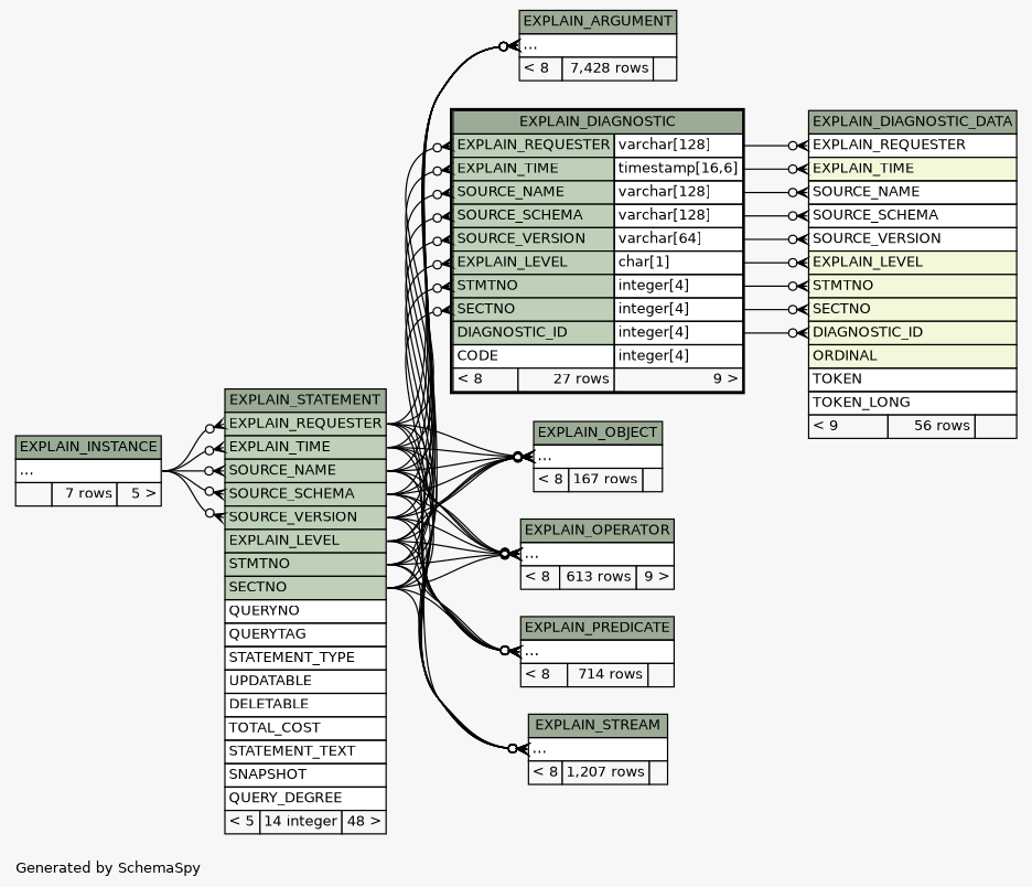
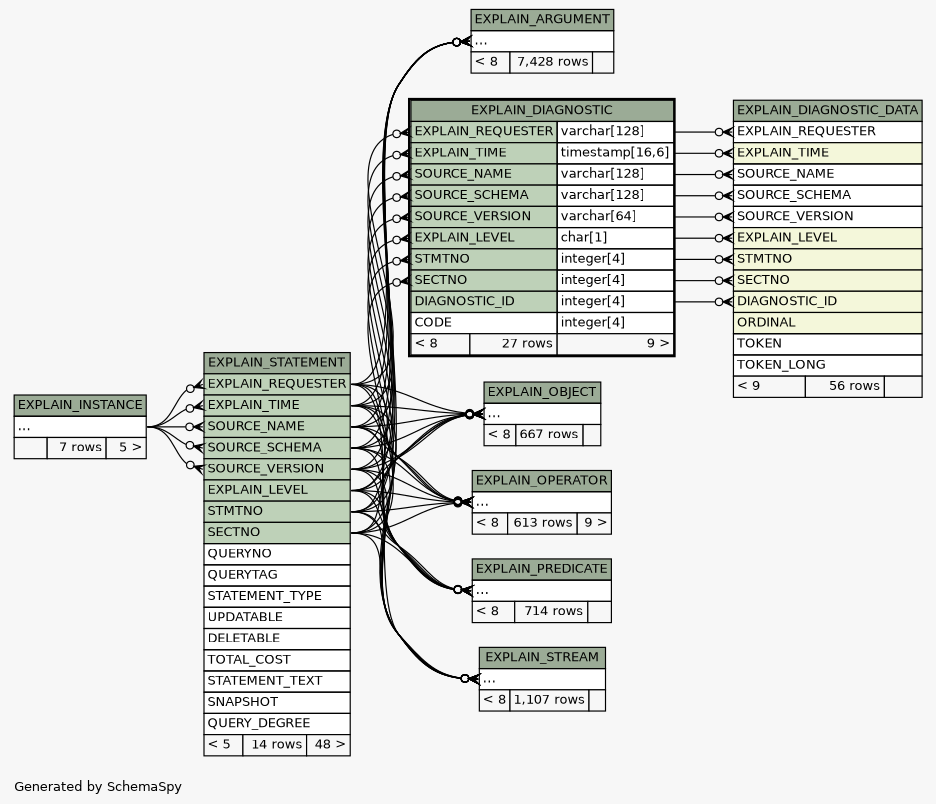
  digraph {
    bgcolor="#f7f7f7"
    fontname=Helvetica
    fontsize=11
    label="\nGenerated by SchemaSpy"
    labeljust=l
    nodesep=0.18
    rankdir=RL
    ranksep=0.46
    node [fontname=Helvetica fontsize=11 shape=plaintext]
    edge [arrowhead=none arrowsize=0.8 arrowtail=crowodot dir=back headport="EXPLAIN_LEVEL:e" tailport="elipses:w"]
    n1 [label=<     <TABLE BORDER="0" CELLBORDER="1" CELLSPACING="0" BGCOLOR="#ffffff">       <TR><TD COLSPAN="3" BGCOLOR="#9bab96" ALIGN="CENTER">EXPLAIN_ARGUMENT</TD></TR>       <TR><TD PORT="elipses" COLSPAN="3" ALIGN="LEFT">...</TD></TR>       <TR><TD ALIGN="LEFT" BGCOLOR="#f7f7f7">&lt; 8</TD><TD ALIGN="RIGHT" BGCOLOR="#f7f7f7">7,428 rows</TD><TD ALIGN="RIGHT" BGCOLOR="#f7f7f7">  </TD></TR>     </TABLE>>]
-   n2 [label=<     <TABLE BORDER="0" CELLBORDER="1" CELLSPACING="0" BGCOLOR="#ffffff">       <TR><TD COLSPAN="3" BGCOLOR="#9bab96" ALIGN="CENTER">EXPLAIN_STATEMENT</TD></TR>       <TR><TD PORT="EXPLAIN_REQUESTER" COLSPAN="3" BGCOLOR="#bed1b8" ALIGN="LEFT">EXPLAIN_REQUESTER</TD></TR>       <TR><TD PORT="EXPLAIN_TIME" COLSPAN="3" BGCOLOR="#bed1b8" ALIGN="LEFT">EXPLAIN_TIME</TD></TR>       <TR><TD PORT="SOURCE_NAME" COLSPAN="3" BGCOLOR="#bed1b8" ALIGN="LEFT">SOURCE_NAME</TD></TR>       <TR><TD PORT="SOURCE_SCHEMA" COLSPAN="3" BGCOLOR="#bed1b8" ALIGN="LEFT">SOURCE_SCHEMA</TD></TR>       <TR><TD PORT="SOURCE_VERSION" COLSPAN="3" BGCOLOR="#bed1b8" ALIGN="LEFT">SOURCE_VERSION</TD></TR>       <TR><TD PORT="EXPLAIN_LEVEL" COLSPAN="3" BGCOLOR="#bed1b8" ALIGN="LEFT">EXPLAIN_LEVEL</TD></TR>       <TR><TD PORT="STMTNO" COLSPAN="3" BGCOLOR="#bed1b8" ALIGN="LEFT">STMTNO</TD></TR>       <TR><TD PORT="SECTNO" COLSPAN="3" BGCOLOR="#bed1b8" ALIGN="LEFT">SECTNO</TD></TR>       <TR><TD PORT="QUERYNO" COLSPAN="3" ALIGN="LEFT">QUERYNO</TD></TR>       <TR><TD PORT="QUERYTAG" COLSPAN="3" ALIGN="LEFT">QUERYTAG</TD></TR>       <TR><TD PORT="STATEMENT_TYPE" COLSPAN="3" ALIGN="LEFT">STATEMENT_TYPE</TD></TR>       <TR><TD PORT="UPDATABLE" COLSPAN="3" ALIGN="LEFT">UPDATABLE</TD></TR>       <TR><TD PORT="DELETABLE" COLSPAN="3" ALIGN="LEFT">DELETABLE</TD></TR>       <TR><TD PORT="TOTAL_COST" COLSPAN="3" ALIGN="LEFT">TOTAL_COST</TD></TR>       <TR><TD PORT="STATEMENT_TEXT" COLSPAN="3" ALIGN="LEFT">STATEMENT_TEXT</TD></TR>       <TR><TD PORT="SNAPSHOT" COLSPAN="3" ALIGN="LEFT">SNAPSHOT</TD></TR>       <TR><TD PORT="QUERY_DEGREE" COLSPAN="3" ALIGN="LEFT">QUERY_DEGREE</TD></TR>       <TR><TD ALIGN="LEFT" BGCOLOR="#f7f7f7">&lt; 5</TD><TD ALIGN="RIGHT" BGCOLOR="#f7f7f7">14 integer</TD><TD ALIGN="RIGHT" BGCOLOR="#f7f7f7">48 &gt;</TD></TR>     </TABLE>>]
+   n2 [label=<     <TABLE BORDER="0" CELLBORDER="1" CELLSPACING="0" BGCOLOR="#ffffff">       <TR><TD COLSPAN="3" BGCOLOR="#9bab96" ALIGN="CENTER">EXPLAIN_STATEMENT</TD></TR>       <TR><TD PORT="EXPLAIN_REQUESTER" COLSPAN="3" BGCOLOR="#bed1b8" ALIGN="LEFT">EXPLAIN_REQUESTER</TD></TR>       <TR><TD PORT="EXPLAIN_TIME" COLSPAN="3" BGCOLOR="#bed1b8" ALIGN="LEFT">EXPLAIN_TIME</TD></TR>       <TR><TD PORT="SOURCE_NAME" COLSPAN="3" BGCOLOR="#bed1b8" ALIGN="LEFT">SOURCE_NAME</TD></TR>       <TR><TD PORT="SOURCE_SCHEMA" COLSPAN="3" BGCOLOR="#bed1b8" ALIGN="LEFT">SOURCE_SCHEMA</TD></TR>       <TR><TD PORT="SOURCE_VERSION" COLSPAN="3" BGCOLOR="#bed1b8" ALIGN="LEFT">SOURCE_VERSION</TD></TR>       <TR><TD PORT="EXPLAIN_LEVEL" COLSPAN="3" BGCOLOR="#bed1b8" ALIGN="LEFT">EXPLAIN_LEVEL</TD></TR>       <TR><TD PORT="STMTNO" COLSPAN="3" BGCOLOR="#bed1b8" ALIGN="LEFT">STMTNO</TD></TR>       <TR><TD PORT="SECTNO" COLSPAN="3" BGCOLOR="#bed1b8" ALIGN="LEFT">SECTNO</TD></TR>       <TR><TD PORT="QUERYNO" COLSPAN="3" ALIGN="LEFT">QUERYNO</TD></TR>       <TR><TD PORT="QUERYTAG" COLSPAN="3" ALIGN="LEFT">QUERYTAG</TD></TR>       <TR><TD PORT="STATEMENT_TYPE" COLSPAN="3" ALIGN="LEFT">STATEMENT_TYPE</TD></TR>       <TR><TD PORT="UPDATABLE" COLSPAN="3" ALIGN="LEFT">UPDATABLE</TD></TR>       <TR><TD PORT="DELETABLE" COLSPAN="3" ALIGN="LEFT">DELETABLE</TD></TR>       <TR><TD PORT="TOTAL_COST" COLSPAN="3" ALIGN="LEFT">TOTAL_COST</TD></TR>       <TR><TD PORT="STATEMENT_TEXT" COLSPAN="3" ALIGN="LEFT">STATEMENT_TEXT</TD></TR>       <TR><TD PORT="SNAPSHOT" COLSPAN="3" ALIGN="LEFT">SNAPSHOT</TD></TR>       <TR><TD PORT="QUERY_DEGREE" COLSPAN="3" ALIGN="LEFT">QUERY_DEGREE</TD></TR>       <TR><TD ALIGN="LEFT" BGCOLOR="#f7f7f7">&lt; 5</TD><TD ALIGN="RIGHT" BGCOLOR="#f7f7f7">14 rows</TD><TD ALIGN="RIGHT" BGCOLOR="#f7f7f7">48 &gt;</TD></TR>     </TABLE>>]
    n3 [label=<     <TABLE BORDER="0" CELLBORDER="1" CELLSPACING="0" BGCOLOR="#ffffff">       <TR><TD COLSPAN="3" BGCOLOR="#9bab96" ALIGN="CENTER">EXPLAIN_INSTANCE</TD></TR>       <TR><TD PORT="elipses" COLSPAN="3" ALIGN="LEFT">...</TD></TR>       <TR><TD ALIGN="LEFT" BGCOLOR="#f7f7f7">  </TD><TD ALIGN="RIGHT" BGCOLOR="#f7f7f7">7 rows</TD><TD ALIGN="RIGHT" BGCOLOR="#f7f7f7">5 &gt;</TD></TR>     </TABLE>>]
    n4 [label=<     <TABLE BORDER="2" CELLBORDER="1" CELLSPACING="0" BGCOLOR="#ffffff">       <TR><TD COLSPAN="3" BGCOLOR="#9bab96" ALIGN="CENTER">EXPLAIN_DIAGNOSTIC</TD></TR>       <TR><TD PORT="EXPLAIN_REQUESTER" COLSPAN="2" BGCOLOR="#bed1b8" ALIGN="LEFT">EXPLAIN_REQUESTER</TD><TD PORT="EXPLAIN_REQUESTER.type" ALIGN="LEFT">varchar[128]</TD></TR>       <TR><TD PORT="EXPLAIN_TIME" COLSPAN="2" BGCOLOR="#bed1b8" ALIGN="LEFT">EXPLAIN_TIME</TD><TD PORT="EXPLAIN_TIME.type" ALIGN="LEFT">timestamp[16,6]</TD></TR>       <TR><TD PORT="SOURCE_NAME" COLSPAN="2" BGCOLOR="#bed1b8" ALIGN="LEFT">SOURCE_NAME</TD><TD PORT="SOURCE_NAME.type" ALIGN="LEFT">varchar[128]</TD></TR>       <TR><TD PORT="SOURCE_SCHEMA" COLSPAN="2" BGCOLOR="#bed1b8" ALIGN="LEFT">SOURCE_SCHEMA</TD><TD PORT="SOURCE_SCHEMA.type" ALIGN="LEFT">varchar[128]</TD></TR>       <TR><TD PORT="SOURCE_VERSION" COLSPAN="2" BGCOLOR="#bed1b8" ALIGN="LEFT">SOURCE_VERSION</TD><TD PORT="SOURCE_VERSION.type" ALIGN="LEFT">varchar[64]</TD></TR>       <TR><TD PORT="EXPLAIN_LEVEL" COLSPAN="2" BGCOLOR="#bed1b8" ALIGN="LEFT">EXPLAIN_LEVEL</TD><TD PORT="EXPLAIN_LEVEL.type" ALIGN="LEFT">char[1]</TD></TR>       <TR><TD PORT="STMTNO" COLSPAN="2" BGCOLOR="#bed1b8" ALIGN="LEFT">STMTNO</TD><TD PORT="STMTNO.type" ALIGN="LEFT">integer[4]</TD></TR>       <TR><TD PORT="SECTNO" COLSPAN="2" BGCOLOR="#bed1b8" ALIGN="LEFT">SECTNO</TD><TD PORT="SECTNO.type" ALIGN="LEFT">integer[4]</TD></TR>       <TR><TD PORT="DIAGNOSTIC_ID" COLSPAN="2" BGCOLOR="#bed1b8" ALIGN="LEFT">DIAGNOSTIC_ID</TD><TD PORT="DIAGNOSTIC_ID.type" ALIGN="LEFT">integer[4]</TD></TR>       <TR><TD PORT="CODE" COLSPAN="2" ALIGN="LEFT">CODE</TD><TD PORT="CODE.type" ALIGN="LEFT">integer[4]</TD></TR>       <TR><TD ALIGN="LEFT" BGCOLOR="#f7f7f7">&lt; 8</TD><TD ALIGN="RIGHT" BGCOLOR="#f7f7f7">27 rows</TD><TD ALIGN="RIGHT" BGCOLOR="#f7f7f7">9 &gt;</TD></TR>     </TABLE>>]
    n5 [label=<     <TABLE BORDER="0" CELLBORDER="1" CELLSPACING="0" BGCOLOR="#ffffff">       <TR><TD COLSPAN="3" BGCOLOR="#9bab96" ALIGN="CENTER">EXPLAIN_DIAGNOSTIC_DATA</TD></TR>       <TR><TD PORT="EXPLAIN_REQUESTER" COLSPAN="3" ALIGN="LEFT">EXPLAIN_REQUESTER</TD></TR>       <TR><TD PORT="EXPLAIN_TIME" COLSPAN="3" BGCOLOR="#f4f7da" ALIGN="LEFT">EXPLAIN_TIME</TD></TR>       <TR><TD PORT="SOURCE_NAME" COLSPAN="3" ALIGN="LEFT">SOURCE_NAME</TD></TR>       <TR><TD PORT="SOURCE_SCHEMA" COLSPAN="3" ALIGN="LEFT">SOURCE_SCHEMA</TD></TR>       <TR><TD PORT="SOURCE_VERSION" COLSPAN="3" ALIGN="LEFT">SOURCE_VERSION</TD></TR>       <TR><TD PORT="EXPLAIN_LEVEL" COLSPAN="3" BGCOLOR="#f4f7da" ALIGN="LEFT">EXPLAIN_LEVEL</TD></TR>       <TR><TD PORT="STMTNO" COLSPAN="3" BGCOLOR="#f4f7da" ALIGN="LEFT">STMTNO</TD></TR>       <TR><TD PORT="SECTNO" COLSPAN="3" BGCOLOR="#f4f7da" ALIGN="LEFT">SECTNO</TD></TR>       <TR><TD PORT="DIAGNOSTIC_ID" COLSPAN="3" BGCOLOR="#f4f7da" ALIGN="LEFT">DIAGNOSTIC_ID</TD></TR>       <TR><TD PORT="ORDINAL" COLSPAN="3" BGCOLOR="#f4f7da" ALIGN="LEFT">ORDINAL</TD></TR>       <TR><TD PORT="TOKEN" COLSPAN="3" ALIGN="LEFT">TOKEN</TD></TR>       <TR><TD PORT="TOKEN_LONG" COLSPAN="3" ALIGN="LEFT">TOKEN_LONG</TD></TR>       <TR><TD ALIGN="LEFT" BGCOLOR="#f7f7f7">&lt; 9</TD><TD ALIGN="RIGHT" BGCOLOR="#f7f7f7">56 rows</TD><TD ALIGN="RIGHT" BGCOLOR="#f7f7f7">  </TD></TR>     </TABLE>>]
-   n6 [label=<     <TABLE BORDER="0" CELLBORDER="1" CELLSPACING="0" BGCOLOR="#ffffff">       <TR><TD COLSPAN="3" BGCOLOR="#9bab96" ALIGN="CENTER">EXPLAIN_OBJECT</TD></TR>       <TR><TD PORT="elipses" COLSPAN="3" ALIGN="LEFT">...</TD></TR>       <TR><TD ALIGN="LEFT" BGCOLOR="#f7f7f7">&lt; 8</TD><TD ALIGN="RIGHT" BGCOLOR="#f7f7f7">167 rows</TD><TD ALIGN="RIGHT" BGCOLOR="#f7f7f7">  </TD></TR>     </TABLE>>]
+   n6 [label=<     <TABLE BORDER="0" CELLBORDER="1" CELLSPACING="0" BGCOLOR="#ffffff">       <TR><TD COLSPAN="3" BGCOLOR="#9bab96" ALIGN="CENTER">EXPLAIN_OBJECT</TD></TR>       <TR><TD PORT="elipses" COLSPAN="3" ALIGN="LEFT">...</TD></TR>       <TR><TD ALIGN="LEFT" BGCOLOR="#f7f7f7">&lt; 8</TD><TD ALIGN="RIGHT" BGCOLOR="#f7f7f7">667 rows</TD><TD ALIGN="RIGHT" BGCOLOR="#f7f7f7">  </TD></TR>     </TABLE>>]
    n7 [label=<     <TABLE BORDER="0" CELLBORDER="1" CELLSPACING="0" BGCOLOR="#ffffff">       <TR><TD COLSPAN="3" BGCOLOR="#9bab96" ALIGN="CENTER">EXPLAIN_OPERATOR</TD></TR>       <TR><TD PORT="elipses" COLSPAN="3" ALIGN="LEFT">...</TD></TR>       <TR><TD ALIGN="LEFT" BGCOLOR="#f7f7f7">&lt; 8</TD><TD ALIGN="RIGHT" BGCOLOR="#f7f7f7">613 rows</TD><TD ALIGN="RIGHT" BGCOLOR="#f7f7f7">9 &gt;</TD></TR>     </TABLE>>]
    n8 [label=<     <TABLE BORDER="0" CELLBORDER="1" CELLSPACING="0" BGCOLOR="#ffffff">       <TR><TD COLSPAN="3" BGCOLOR="#9bab96" ALIGN="CENTER">EXPLAIN_PREDICATE</TD></TR>       <TR><TD PORT="elipses" COLSPAN="3" ALIGN="LEFT">...</TD></TR>       <TR><TD ALIGN="LEFT" BGCOLOR="#f7f7f7">&lt; 8</TD><TD ALIGN="RIGHT" BGCOLOR="#f7f7f7">714 rows</TD><TD ALIGN="RIGHT" BGCOLOR="#f7f7f7">  </TD></TR>     </TABLE>>]
-   n9 [label=<     <TABLE BORDER="0" CELLBORDER="1" CELLSPACING="0" BGCOLOR="#ffffff">       <TR><TD COLSPAN="3" BGCOLOR="#9bab96" ALIGN="CENTER">EXPLAIN_STREAM</TD></TR>       <TR><TD PORT="elipses" COLSPAN="3" ALIGN="LEFT">...</TD></TR>       <TR><TD ALIGN="LEFT" BGCOLOR="#f7f7f7">&lt; 8</TD><TD ALIGN="RIGHT" BGCOLOR="#f7f7f7">1,207 rows</TD><TD ALIGN="RIGHT" BGCOLOR="#f7f7f7">  </TD></TR>     </TABLE>>]
+   n9 [label=<     <TABLE BORDER="0" CELLBORDER="1" CELLSPACING="0" BGCOLOR="#ffffff">       <TR><TD COLSPAN="3" BGCOLOR="#9bab96" ALIGN="CENTER">EXPLAIN_STREAM</TD></TR>       <TR><TD PORT="elipses" COLSPAN="3" ALIGN="LEFT">...</TD></TR>       <TR><TD ALIGN="LEFT" BGCOLOR="#f7f7f7">&lt; 8</TD><TD ALIGN="RIGHT" BGCOLOR="#f7f7f7">1,107 rows</TD><TD ALIGN="RIGHT" BGCOLOR="#f7f7f7">  </TD></TR>     </TABLE>>]
    n1 -> n2
    n1 -> n2 [headport="EXPLAIN_REQUESTER:e"]
    n1 -> n2 [headport="EXPLAIN_TIME:e"]
    n1 -> n2 [headport="SECTNO:e"]
    n1 -> n2 [headport="SOURCE_NAME:e"]
    n1 -> n2 [headport="SOURCE_SCHEMA:e"]
    n1 -> n2 [headport="SOURCE_VERSION:e"]
    n1 -> n2 [headport="STMTNO:e"]
    n2 -> n3 [headport="elipses:e" tailport="EXPLAIN_REQUESTER:w"]
    n2 -> n3 [headport="elipses:e" tailport="EXPLAIN_TIME:w"]
    n2 -> n3 [headport="elipses:e" tailport="SOURCE_NAME:w"]
    n2 -> n3 [headport="elipses:e" tailport="SOURCE_SCHEMA:w"]
    n2 -> n3 [headport="elipses:e" tailport="SOURCE_VERSION:w"]
    n4 -> n2 [tailport="EXPLAIN_LEVEL:w"]
    n4 -> n2 [headport="EXPLAIN_REQUESTER:e" tailport="EXPLAIN_REQUESTER:w"]
    n4 -> n2 [headport="EXPLAIN_TIME:e" tailport="EXPLAIN_TIME:w"]
    n4 -> n2 [headport="SECTNO:e" tailport="SECTNO:w"]
    n4 -> n2 [headport="SOURCE_NAME:e" tailport="SOURCE_NAME:w"]
    n4 -> n2 [headport="SOURCE_SCHEMA:e" tailport="SOURCE_SCHEMA:w"]
    n4 -> n2 [headport="SOURCE_VERSION:e" tailport="SOURCE_VERSION:w"]
    n4 -> n2 [headport="STMTNO:e" tailport="STMTNO:w"]
    n5 -> n4 [headport="DIAGNOSTIC_ID.type:e" tailport="DIAGNOSTIC_ID:w"]
    n5 -> n4 [headport="EXPLAIN_LEVEL.type:e" tailport="EXPLAIN_LEVEL:w"]
    n5 -> n4 [headport="EXPLAIN_REQUESTER.type:e" tailport="EXPLAIN_REQUESTER:w"]
    n5 -> n4 [headport="EXPLAIN_TIME.type:e" tailport="EXPLAIN_TIME:w"]
    n5 -> n4 [headport="SECTNO.type:e" tailport="SECTNO:w"]
    n5 -> n4 [headport="SOURCE_NAME.type:e" tailport="SOURCE_NAME:w"]
    n5 -> n4 [headport="SOURCE_SCHEMA.type:e" tailport="SOURCE_SCHEMA:w"]
    n5 -> n4 [headport="SOURCE_VERSION.type:e" tailport="SOURCE_VERSION:w"]
    n5 -> n4 [headport="STMTNO.type:e" tailport="STMTNO:w"]
    n6 -> n2
    n6 -> n2 [headport="EXPLAIN_REQUESTER:e"]
    n6 -> n2 [headport="EXPLAIN_TIME:e"]
    n6 -> n2 [headport="SECTNO:e"]
    n6 -> n2 [headport="SOURCE_NAME:e"]
    n6 -> n2 [headport="SOURCE_SCHEMA:e"]
    n6 -> n2 [headport="SOURCE_VERSION:e"]
    n6 -> n2 [headport="STMTNO:e"]
    n7 -> n2
    n7 -> n2 [headport="EXPLAIN_REQUESTER:e"]
    n7 -> n2 [headport="EXPLAIN_TIME:e"]
    n7 -> n2 [headport="SECTNO:e"]
    n7 -> n2 [headport="SOURCE_NAME:e"]
    n7 -> n2 [headport="SOURCE_SCHEMA:e"]
    n7 -> n2 [headport="SOURCE_VERSION:e"]
    n7 -> n2 [headport="STMTNO:e"]
    n8 -> n2
    n8 -> n2 [headport="EXPLAIN_REQUESTER:e"]
    n8 -> n2 [headport="EXPLAIN_TIME:e"]
    n8 -> n2 [headport="SECTNO:e"]
    n8 -> n2 [headport="SOURCE_NAME:e"]
    n8 -> n2 [headport="SOURCE_SCHEMA:e"]
    n8 -> n2 [headport="SOURCE_VERSION:e"]
    n8 -> n2 [headport="STMTNO:e"]
    n9 -> n2
    n9 -> n2 [headport="EXPLAIN_REQUESTER:e"]
    n9 -> n2 [headport="EXPLAIN_TIME:e"]
    n9 -> n2 [headport="SECTNO:e"]
    n9 -> n2 [headport="SOURCE_NAME:e"]
    n9 -> n2 [headport="SOURCE_SCHEMA:e"]
    n9 -> n2 [headport="SOURCE_VERSION:e"]
    n9 -> n2 [headport="STMTNO:e"]
  }
